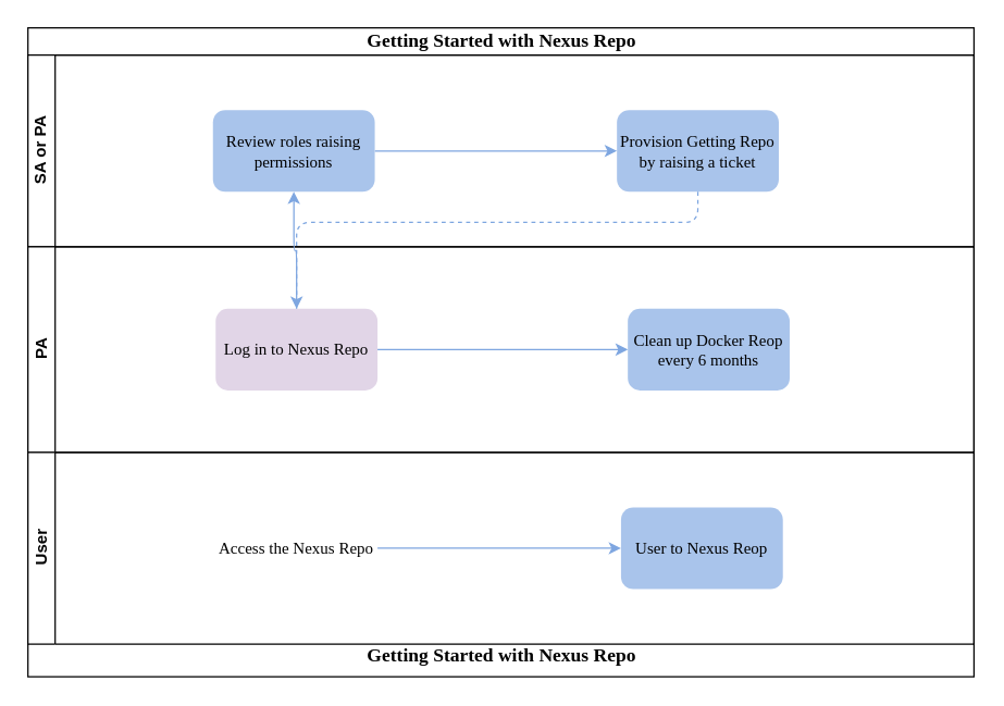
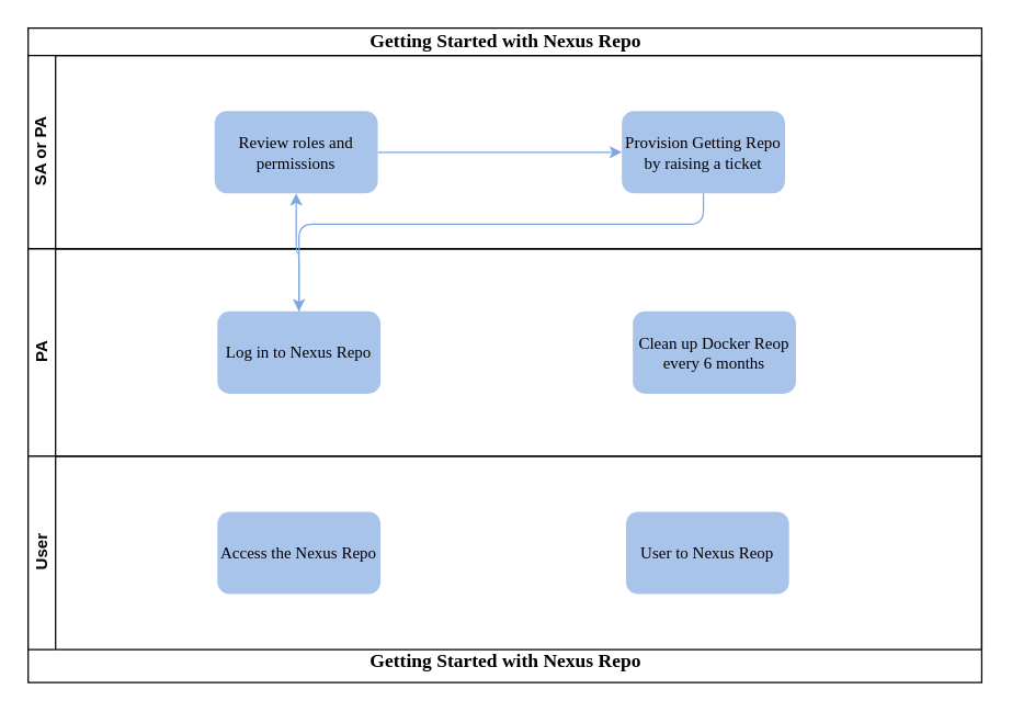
  <mxCell id="0" />
  <mxCell id="1" parent="0" />
  <mxCell id="2" value="&lt;span style=&quot;font-size: 14px;&quot;&gt;Getting Started with Nexus Repo&lt;/span&gt;" style="swimlane;html=1;childLayout=stackLayout;horizontal=1;startSize=20;horizontalStack=0;rounded=0;shadow=0;labelBackgroundColor=none;strokeWidth=1;fontFamily=Verdana;fontSize=8;align=center;strokeColor=#000000;" parent="1" vertex="1"><mxGeometry x="20" y="20" width="695.5" height="477" as="geometry"><mxRectangle x="180" y="80" width="285" height="20" as="alternateBounds" /></mxGeometry></mxCell>
  <mxCell id="3" value="SA or PA" style="swimlane;html=1;startSize=20;horizontal=0;strokeColor=#000000;" parent="2" vertex="1"><mxGeometry y="20" width="695.5" height="141" as="geometry"><mxRectangle y="20" width="680" height="20" as="alternateBounds" /></mxGeometry></mxCell>
  <mxCell id="4" value="" style="edgeStyle=orthogonalEdgeStyle;rounded=1;orthogonalLoop=1;jettySize=auto;html=1;strokeColor=#7EA6E0;exitX=1;exitY=0.5;exitDx=0;exitDy=0;entryX=0;entryY=0.5;entryDx=0;entryDy=0;" parent="3" source="5" target="6" edge="1"><mxGeometry relative="1" as="geometry"><mxPoint x="363" y="71" as="sourcePoint" /><mxPoint x="394" y="71" as="targetPoint" /></mxGeometry></mxCell>
- <mxCell id="5" value="&lt;span style=&quot;font-size: 12px;&quot;&gt;Review roles raising permissions&lt;/span&gt;" style="rounded=1;whiteSpace=wrap;html=1;fontFamily=Verdana;fontSize=8;align=center;fillColor=#A9C4EB;strokeColor=none;" parent="3" vertex="1"><mxGeometry x="136" y="40.5" width="119" height="60" as="geometry" /></mxCell>
+ <mxCell id="5" value="&lt;span style=&quot;font-size: 12px;&quot;&gt;Review roles and permissions&lt;/span&gt;" style="rounded=1;whiteSpace=wrap;html=1;fontFamily=Verdana;fontSize=8;align=center;fillColor=#A9C4EB;strokeColor=none;" parent="3" vertex="1"><mxGeometry x="136" y="40.5" width="119" height="60" as="geometry" /></mxCell>
  <mxCell id="6" value="&lt;span style=&quot;font-size: 12px;&quot;&gt;Provision Getting Repo by raising a ticket&lt;/span&gt;" style="rounded=1;whiteSpace=wrap;html=1;fontFamily=Verdana;fontSize=8;align=center;fillColor=#A9C4EB;strokeColor=none;" vertex="1" parent="3"><mxGeometry x="433" y="40.5" width="119" height="60" as="geometry" /></mxCell>
  <mxCell id="7" value="PA" style="swimlane;html=1;startSize=20;horizontal=0;strokeColor=#000000;" parent="2" vertex="1"><mxGeometry y="161" width="695.5" height="151" as="geometry" /></mxCell>
- <mxCell id="8" value="&lt;span style=&quot;font-size: 12px;&quot;&gt;Log in to Nexus Repo&lt;/span&gt;" style="rounded=1;whiteSpace=wrap;html=1;fontFamily=Verdana;fontSize=8;align=center;fillColor=#e1d5e7;strokeColor=none;" parent="7" vertex="1"><mxGeometry x="138" y="45.5" width="119" height="60" as="geometry" /></mxCell>
+ <mxCell id="8" value="&lt;span style=&quot;font-size: 12px;&quot;&gt;Log in to Nexus Repo&lt;/span&gt;" style="rounded=1;whiteSpace=wrap;html=1;fontFamily=Verdana;fontSize=8;align=center;fillColor=#A9C4EB;strokeColor=none;" parent="7" vertex="1"><mxGeometry x="138" y="45.5" width="119" height="60" as="geometry" /></mxCell>
  <mxCell id="9" value="&lt;span style=&quot;font-size: 12px;&quot;&gt;Clean up Docker Reop every 6 months&lt;/span&gt;" style="rounded=1;whiteSpace=wrap;html=1;fontFamily=Verdana;fontSize=8;align=center;fillColor=#A9C4EB;strokeColor=none;" parent="7" vertex="1"><mxGeometry x="441" y="45.5" width="119" height="60" as="geometry" /></mxCell>
- <mxCell id="10" value="" style="edgeStyle=orthogonalEdgeStyle;rounded=1;orthogonalLoop=1;jettySize=auto;html=1;fontSize=12;strokeColor=#7EA6E0;entryX=0;entryY=0.5;entryDx=0;entryDy=0;exitX=1;exitY=0.5;exitDx=0;exitDy=0;" parent="7" source="8" target="9" edge="1"><mxGeometry relative="1" as="geometry" /></mxCell>
  <mxCell id="11" value="User" style="swimlane;html=1;startSize=20;horizontal=0;strokeColor=#000000;" vertex="1" parent="2"><mxGeometry y="312" width="695.5" height="141" as="geometry"><mxRectangle y="20" width="680" height="20" as="alternateBounds" /></mxGeometry></mxCell>
  <mxCell id="12" value="&lt;span style=&quot;font-size: 12px;&quot;&gt;User to Nexus Reop&lt;/span&gt;" style="rounded=1;whiteSpace=wrap;html=1;fontFamily=Verdana;fontSize=8;align=center;fillColor=#A9C4EB;strokeColor=none;" parent="11" vertex="1"><mxGeometry x="436" y="40.5" width="119" height="60" as="geometry" /></mxCell>
- <mxCell id="13" value="&lt;span style=&quot;font-size: 12px;&quot;&gt;Access the Nexus Repo&lt;/span&gt;" style="rounded=1;whiteSpace=wrap;html=1;fontFamily=Verdana;fontSize=8;align=center;fillColor=#ffffff;strokeColor=none;" parent="11" vertex="1"><mxGeometry x="138" y="40.5" width="119" height="60" as="geometry" /></mxCell>
- <mxCell id="14" value="" style="edgeStyle=orthogonalEdgeStyle;rounded=1;orthogonalLoop=1;jettySize=auto;html=1;strokeColor=#7EA6E0;" parent="11" source="13" target="12" edge="1"><mxGeometry relative="1" as="geometry" /></mxCell>
+ <mxCell id="13" value="&lt;span style=&quot;font-size: 12px;&quot;&gt;Access the Nexus Repo&lt;/span&gt;" style="rounded=1;whiteSpace=wrap;html=1;fontFamily=Verdana;fontSize=8;align=center;fillColor=#A9C4EB;strokeColor=none;" parent="11" vertex="1"><mxGeometry x="138" y="40.5" width="119" height="60" as="geometry" /></mxCell>
  <mxCell id="15" value="&lt;span style=&quot;font-size: 14px; font-weight: 700;&quot;&gt;Getting Started with Nexus Repo&lt;/span&gt;" style="text;html=1;align=center;verticalAlign=middle;resizable=0;points=[];autosize=1;strokeColor=none;fillColor=none;fontSize=10;fontFamily=Verdana;" parent="2" vertex="1"><mxGeometry y="453" width="695.5" height="18" as="geometry" /></mxCell>
- <mxCell id="16" value="" style="edgeStyle=orthogonalEdgeStyle;rounded=1;orthogonalLoop=1;jettySize=auto;html=1;entryX=0.5;entryY=0;entryDx=0;entryDy=0;strokeColor=#7EA6E0;dashed=1;" edge="1" parent="2" source="6" target="8"><mxGeometry relative="1" as="geometry"><Array as="points"><mxPoint x="493" y="143" /><mxPoint x="198" y="143" /></Array></mxGeometry></mxCell>
+ <mxCell id="16" value="" style="edgeStyle=orthogonalEdgeStyle;rounded=1;orthogonalLoop=1;jettySize=auto;html=1;entryX=0.5;entryY=0;entryDx=0;entryDy=0;strokeColor=#7EA6E0;" edge="1" parent="2" source="6" target="8"><mxGeometry relative="1" as="geometry"><Array as="points"><mxPoint x="493" y="143" /><mxPoint x="198" y="143" /></Array></mxGeometry></mxCell>
  <mxCell id="17" value="" style="edgeStyle=orthogonalEdgeStyle;rounded=1;orthogonalLoop=1;jettySize=auto;html=1;strokeColor=#7EA6E0;" edge="1" parent="2" source="8" target="5"><mxGeometry relative="1" as="geometry" /></mxCell>
